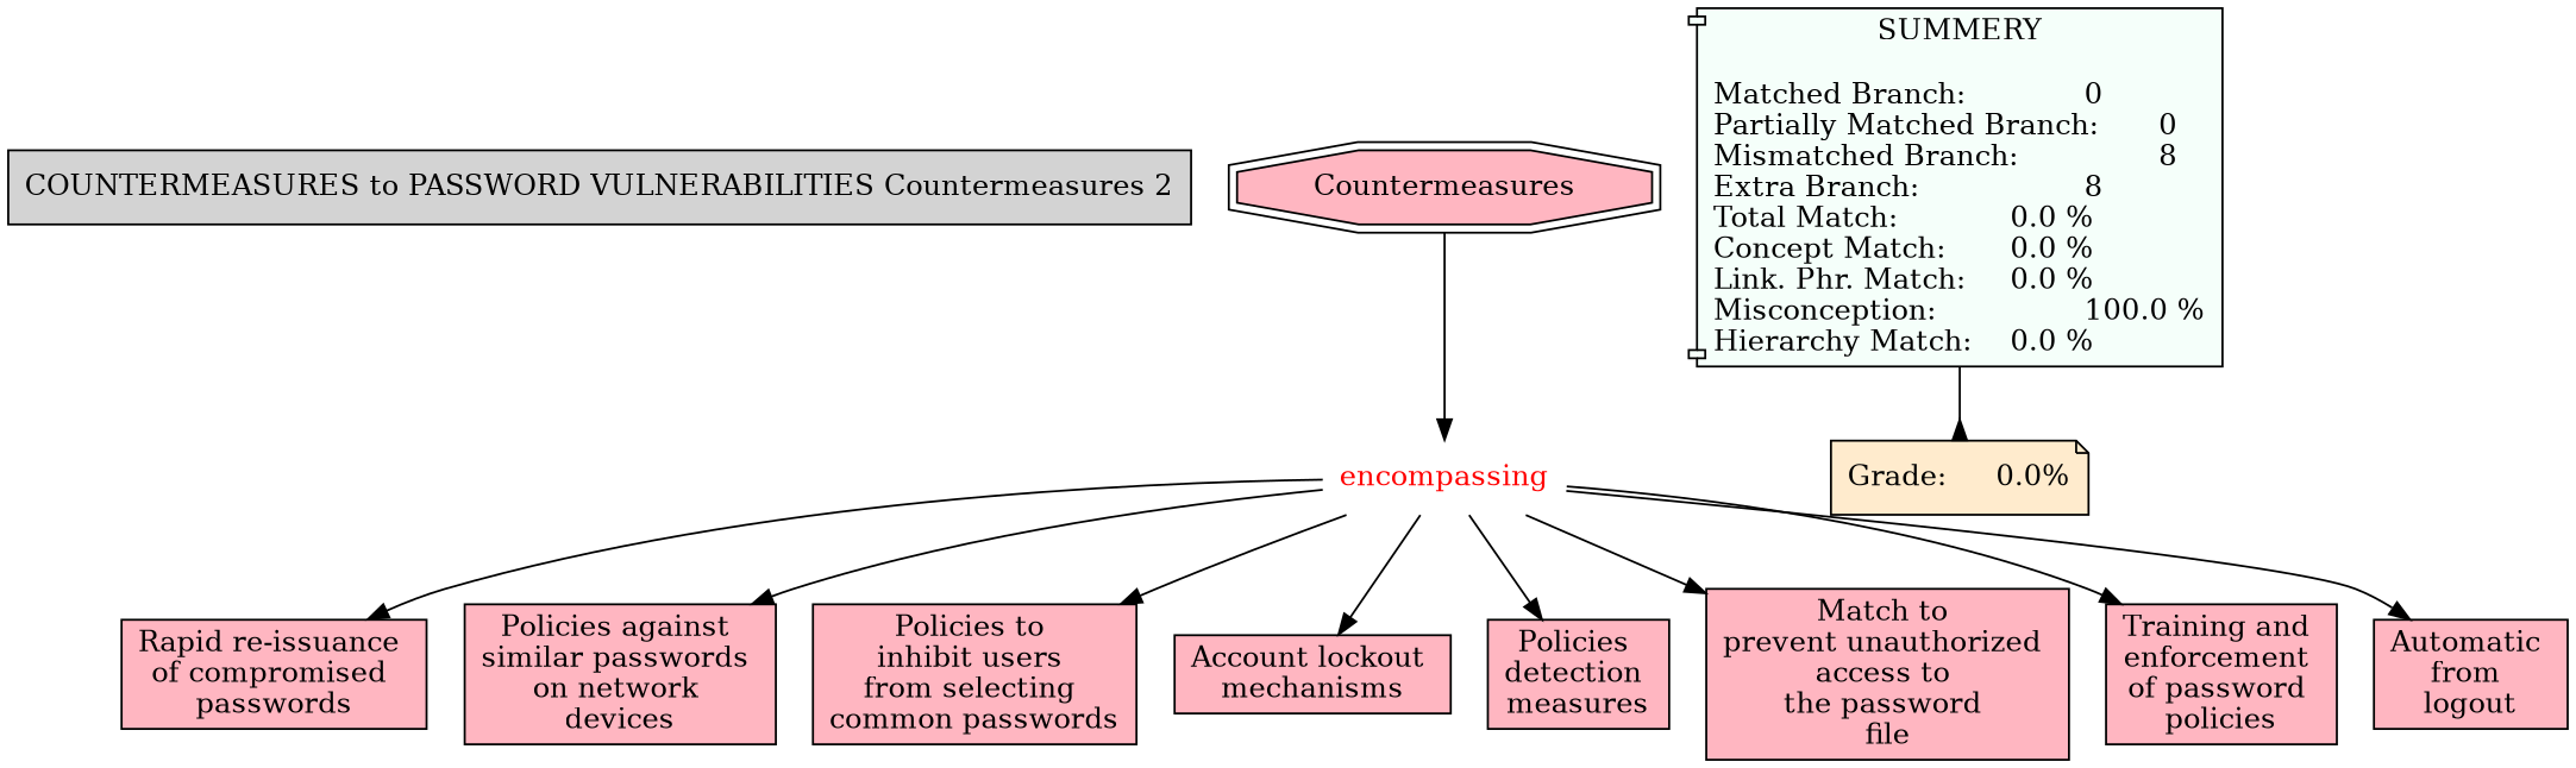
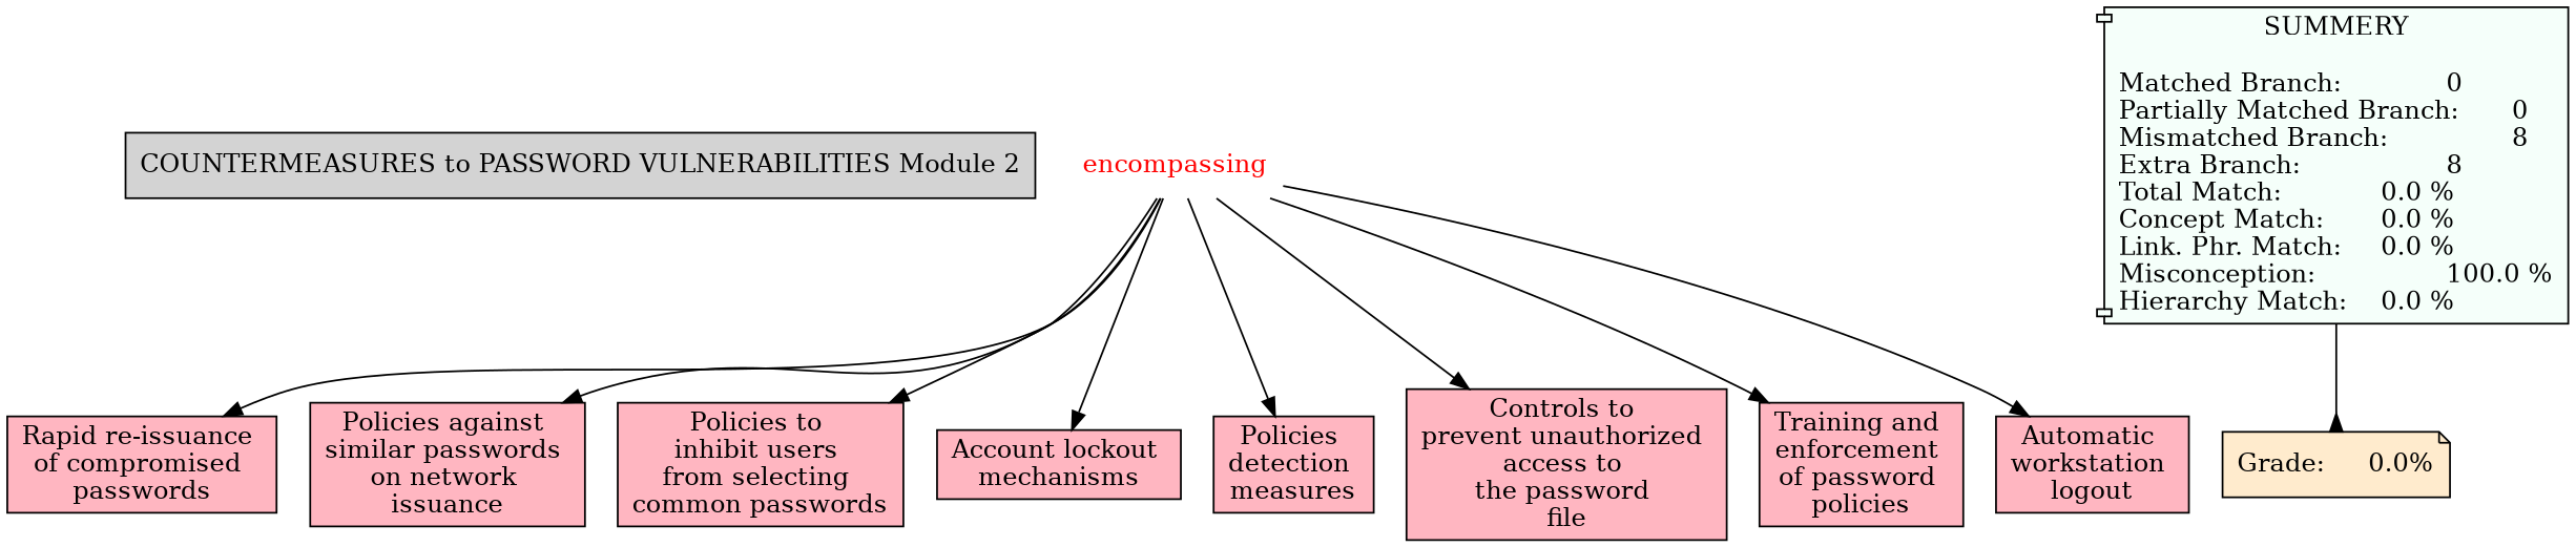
  digraph {
    node [Gsplines=true shape=rect style=filled fillcolor="#FFB6C1"]
    edge [constraint=true]
-   n1 [label="COUNTERMEASURES to PASSWORD VULNERABILITIES Countermeasures 2" fillcolor=""]
+   n1 [label="COUNTERMEASURES to PASSWORD VULNERABILITIES Module 2" fillcolor=""]
    n2 [fontcolor=red label=encompassing shape=none style="" fillcolor=""]
    n3 [label="Rapid re-issuance \nof compromised \npasswords"]
-   n4 [label="Policies against \nsimilar passwords \non network \ndevices"]
+   n4 [label="Policies against \nsimilar passwords \non network \nissuance"]
    n5 [label="Policies to \ninhibit users \nfrom selecting \ncommon passwords\n"]
    n6 [label="Account lockout \nmechanisms"]
    n7 [label="Policies \ndetection \nmeasures"]
-   n8 [label="Match to \nprevent unauthorized \naccess to \nthe password \nfile"]
+   n8 [label="Controls to \nprevent unauthorized \naccess to \nthe password \nfile"]
    n9 [label="Training and \nenforcement \nof password \npolicies"]
-   n10 [label="Automatic \nfrom \nlogout"]
-   n11 [label=Countermeasures shape=doubleoctagon]
+   n10 [label="Automatic \nworkstation \nlogout"]
    n12 [fillcolor="#F5FFFA" label="SUMMERY\n\nMatched Branch:		0\lPartially Matched Branch:	0\lMismatched Branch:		8\lExtra Branch:			8\lTotal Match:		0.0 %\lConcept Match:	0.0 %\lLink. Phr. Match:	0.0 %\lMisconception:		100.0 %\lHierarchy Match:	0.0 %\l" shape=component]
    n13 [fillcolor="#FFEBCD" label="Grade:	0.0%" shape=note]
    n2 -> n3
    n2 -> n4
    n2 -> n5
    n2 -> n6
    n2 -> n7
    n2 -> n8
    n2 -> n9
    n2 -> n10
-   n11 -> n2
    n12 -> n13 [arrowhead=inv color=black]
  }
